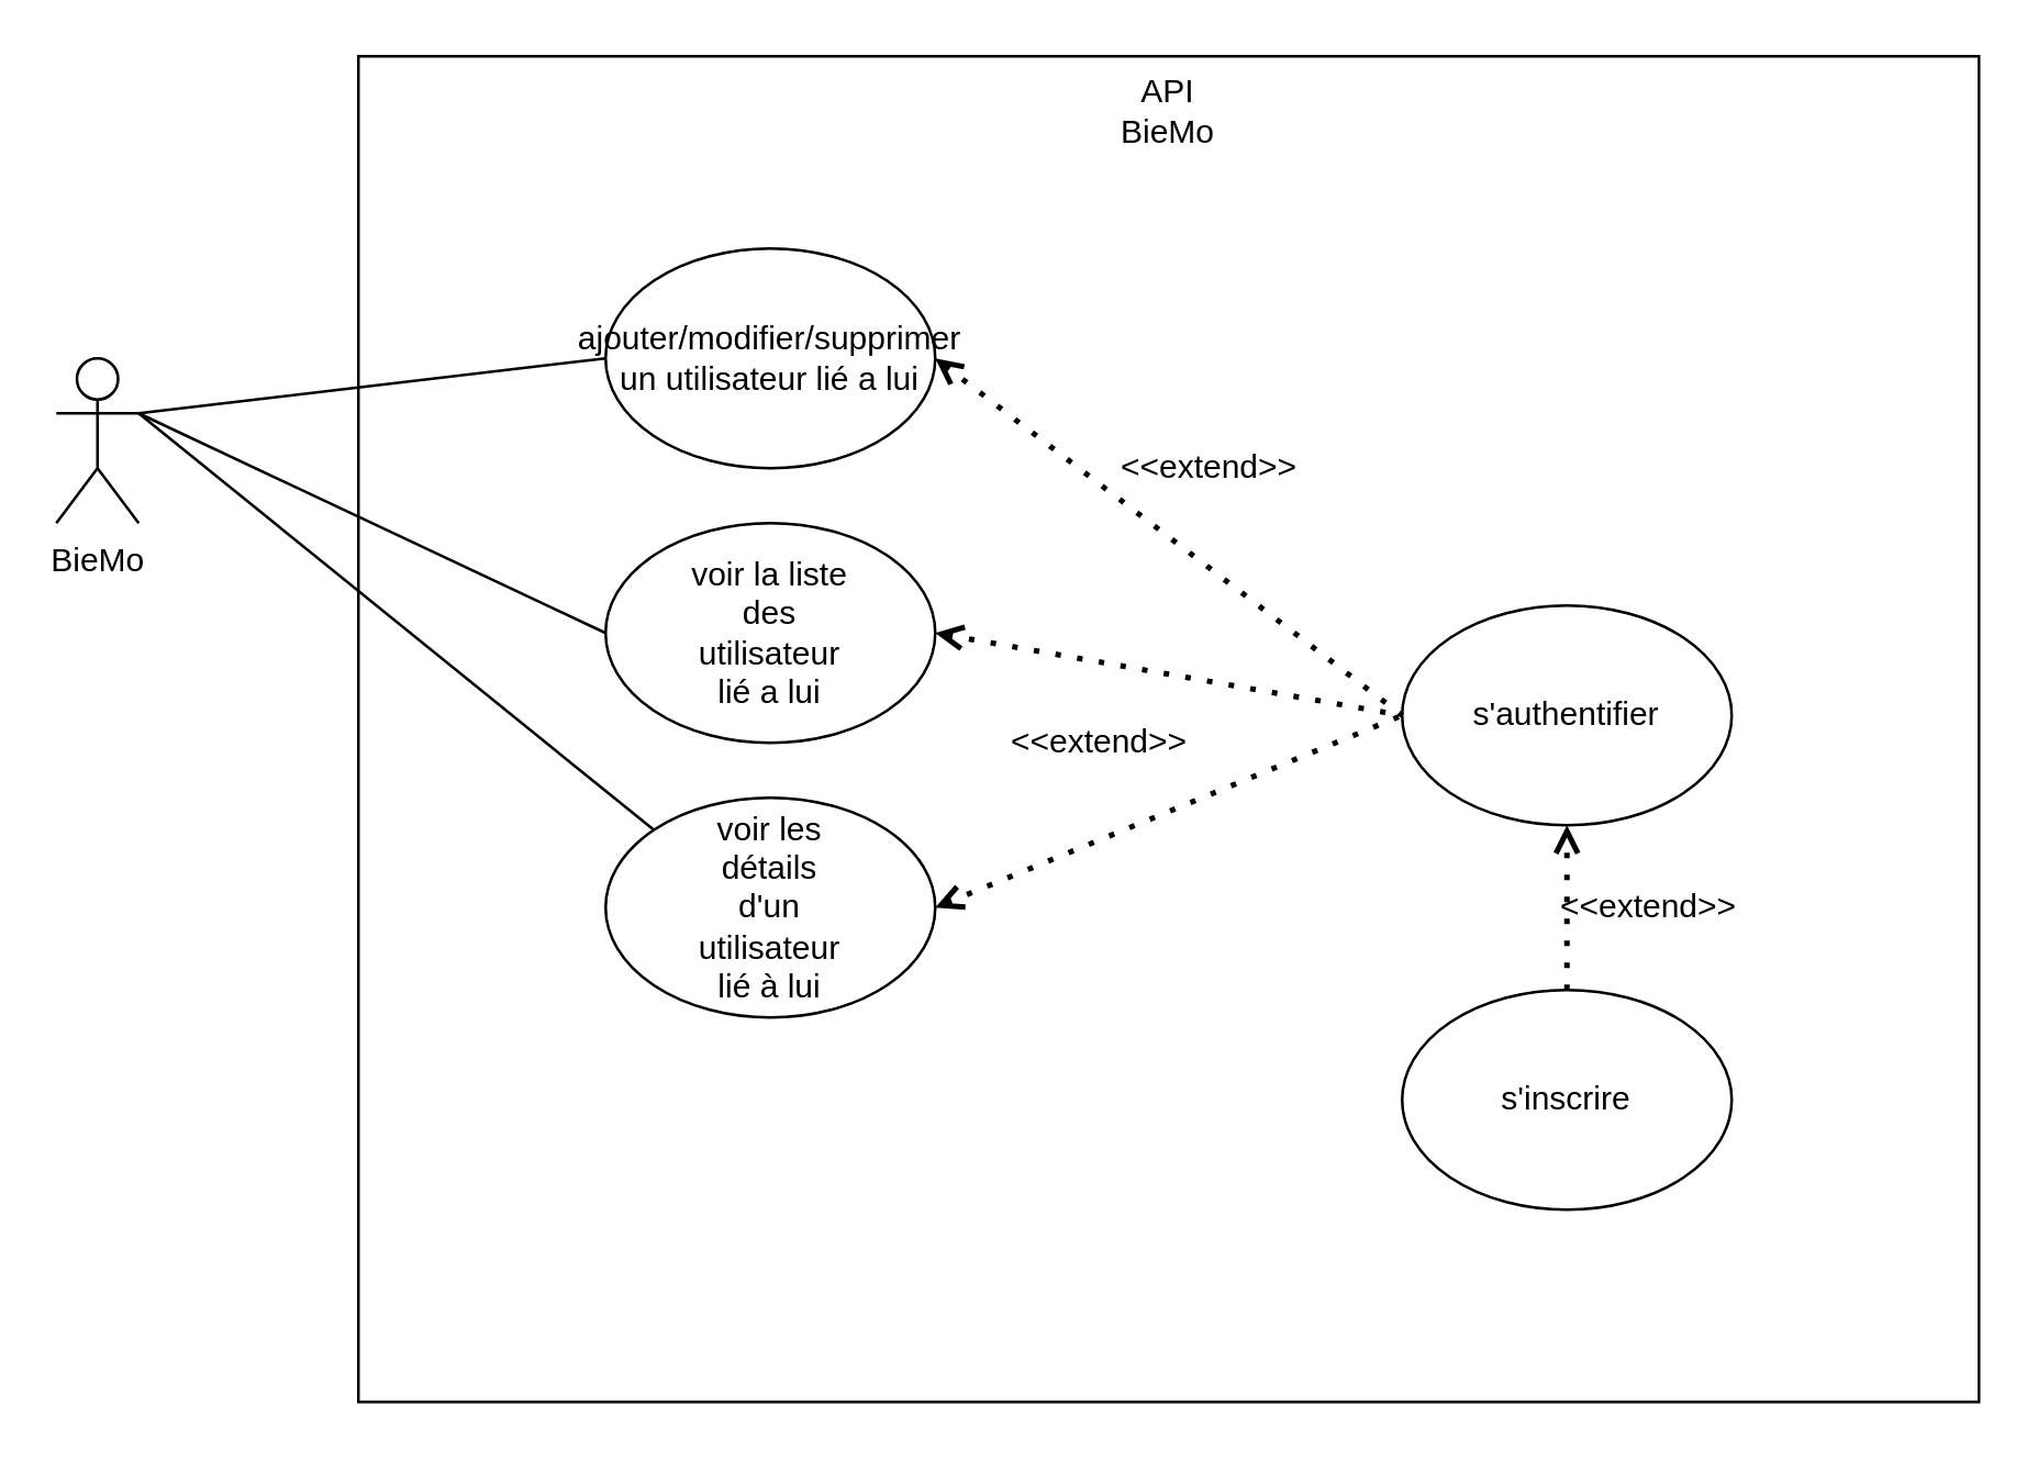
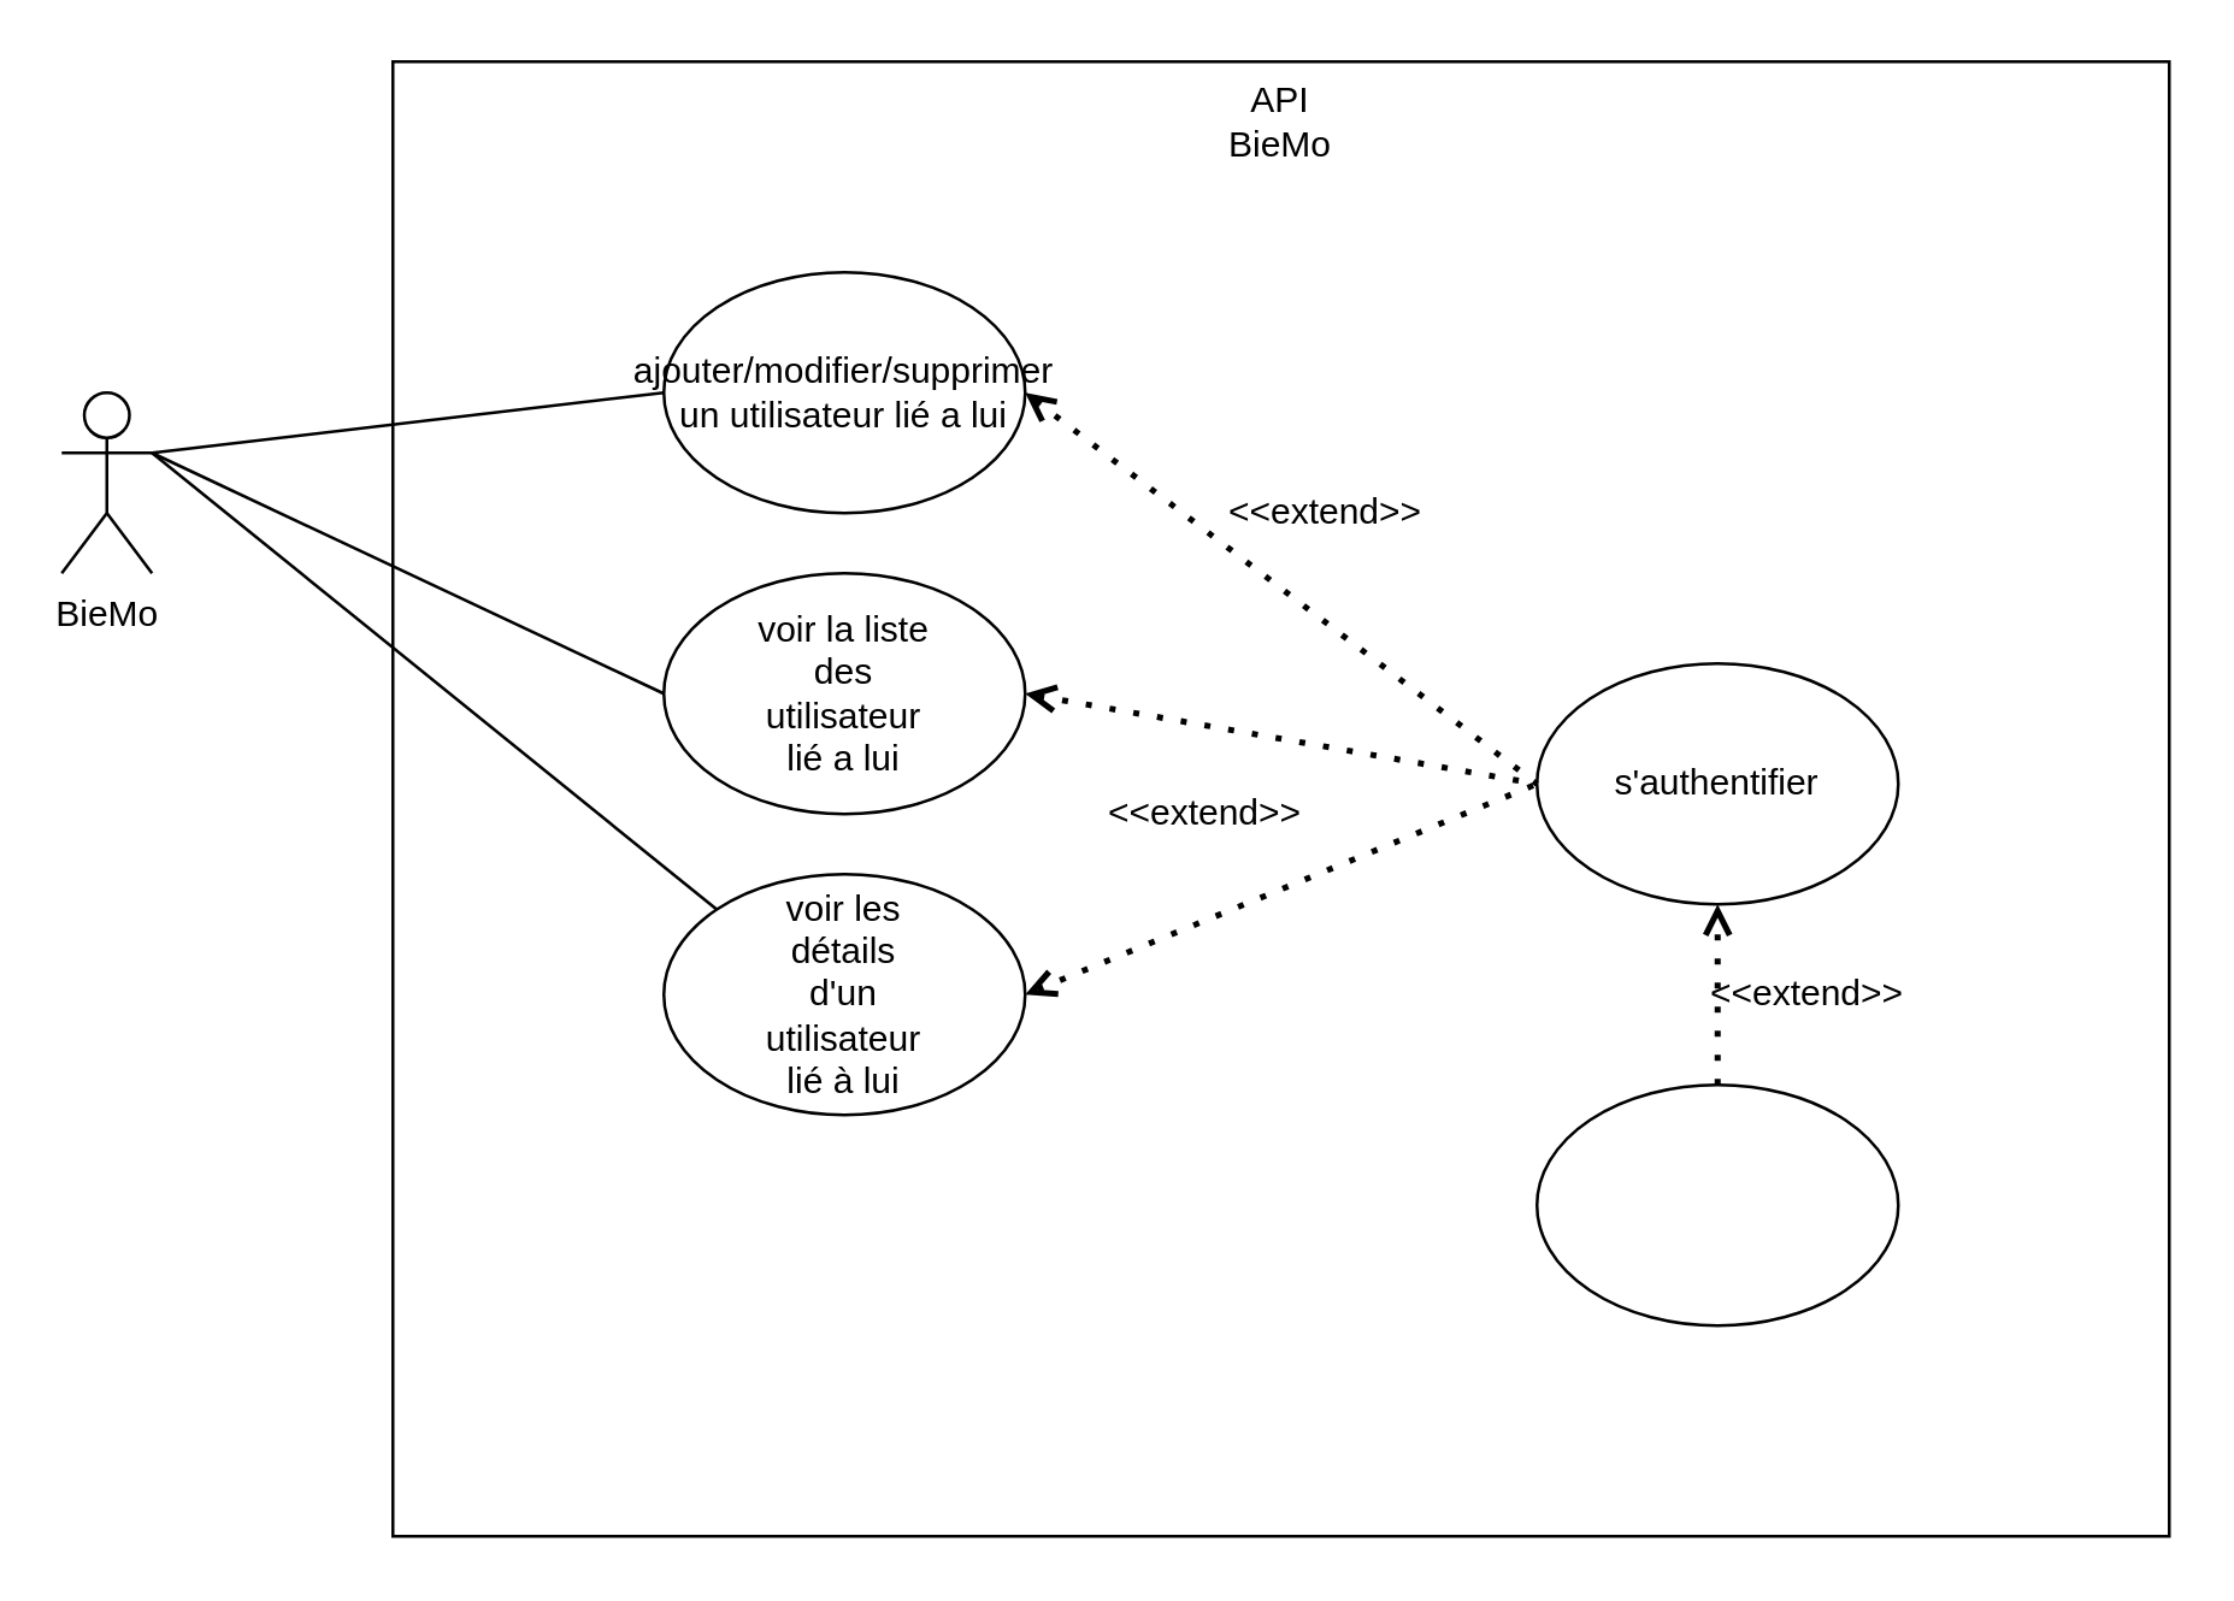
  <mxCell id="0" />
  <mxCell id="1" parent="0" />
  <mxCell id="2" value="" style="rounded=0;whiteSpace=wrap;html=1;" vertex="1" parent="1"><mxGeometry x="130" y="20" width="590" height="490" as="geometry" /></mxCell>
  <mxCell id="3" value="BieMo" style="shape=umlActor;verticalLabelPosition=bottom;verticalAlign=top;html=1;outlineConnect=0;" vertex="1" parent="1"><mxGeometry x="20" y="130" width="30" height="60" as="geometry" /></mxCell>
  <mxCell id="4" value="" style="ellipse;whiteSpace=wrap;html=1;" vertex="1" parent="1"><mxGeometry x="220" y="90" width="120" height="80" as="geometry" /></mxCell>
  <mxCell id="5" value="" style="ellipse;whiteSpace=wrap;html=1;" vertex="1" parent="1"><mxGeometry x="510" y="220" width="120" height="80" as="geometry" /></mxCell>
  <mxCell id="6" value="" style="ellipse;whiteSpace=wrap;html=1;" vertex="1" parent="1"><mxGeometry x="220" y="290" width="120" height="80" as="geometry" /></mxCell>
  <mxCell id="7" value="" style="endArrow=none;html=1;exitX=1;exitY=0.333;exitDx=0;exitDy=0;exitPerimeter=0;entryX=0;entryY=0;entryDx=0;entryDy=0;" edge="1" parent="1" source="3" target="6"><mxGeometry width="50" height="50" relative="1" as="geometry"><mxPoint x="280" y="400" as="sourcePoint" /><mxPoint x="330" y="350" as="targetPoint" /></mxGeometry></mxCell>
  <mxCell id="8" value="" style="endArrow=none;html=1;exitX=1;exitY=0.333;exitDx=0;exitDy=0;exitPerimeter=0;entryX=0;entryY=0.5;entryDx=0;entryDy=0;" edge="1" parent="1" source="3" target="4"><mxGeometry width="50" height="50" relative="1" as="geometry"><mxPoint x="280" y="400" as="sourcePoint" /><mxPoint x="330" y="350" as="targetPoint" /></mxGeometry></mxCell>
  <mxCell id="9" value="" style="ellipse;whiteSpace=wrap;html=1;" vertex="1" parent="1"><mxGeometry x="510" y="360" width="120" height="80" as="geometry" /></mxCell>
  <mxCell id="10" value="" style="endArrow=open;dashed=1;html=1;dashPattern=1 3;strokeWidth=2;endFill=0;entryX=0.5;entryY=1;entryDx=0;entryDy=0;exitX=0.5;exitY=0;exitDx=0;exitDy=0;" edge="1" parent="1" source="9" target="5"><mxGeometry width="50" height="50" relative="1" as="geometry"><mxPoint x="280" y="400" as="sourcePoint" /><mxPoint x="330" y="350" as="targetPoint" /></mxGeometry></mxCell>
  <mxCell id="11" value="" style="endArrow=none;dashed=1;html=1;dashPattern=1 3;strokeWidth=2;entryX=0;entryY=0.5;entryDx=0;entryDy=0;exitX=1;exitY=0.5;exitDx=0;exitDy=0;startArrow=open;startFill=0;" edge="1" parent="1" source="6" target="5"><mxGeometry width="50" height="50" relative="1" as="geometry"><mxPoint x="280" y="400" as="sourcePoint" /><mxPoint x="330" y="350" as="targetPoint" /></mxGeometry></mxCell>
  <mxCell id="12" value="" style="endArrow=none;dashed=1;html=1;dashPattern=1 3;strokeWidth=2;entryX=0;entryY=0.5;entryDx=0;entryDy=0;exitX=1;exitY=0.5;exitDx=0;exitDy=0;endFill=0;startArrow=open;startFill=0;" edge="1" parent="1" source="4" target="5"><mxGeometry width="50" height="50" relative="1" as="geometry"><mxPoint x="280" y="400" as="sourcePoint" /><mxPoint x="330" y="350" as="targetPoint" /></mxGeometry></mxCell>
  <mxCell id="13" value="ajouter/modifier/supprimer un utilisateur lié a lui" style="text;html=1;strokeColor=none;fillColor=none;align=center;verticalAlign=middle;whiteSpace=wrap;rounded=0;" vertex="1" parent="1"><mxGeometry x="250" y="120" width="60" height="20" as="geometry" /></mxCell>
  <mxCell id="14" value="voir les détails d'un utilisateur lié à lui" style="text;html=1;strokeColor=none;fillColor=none;align=center;verticalAlign=middle;whiteSpace=wrap;rounded=0;" vertex="1" parent="1"><mxGeometry x="255" y="320" width="50" height="20" as="geometry" /></mxCell>
  <mxCell id="15" value="s'authentifier" style="text;html=1;strokeColor=none;fillColor=none;align=center;verticalAlign=middle;whiteSpace=wrap;rounded=0;" vertex="1" parent="1"><mxGeometry x="550" y="250" width="40" height="20" as="geometry" /></mxCell>
- <mxCell id="16" value="s'inscrire" style="text;html=1;strokeColor=none;fillColor=none;align=center;verticalAlign=middle;whiteSpace=wrap;rounded=0;" vertex="1" parent="1"><mxGeometry x="550" y="390" width="40" height="20" as="geometry" /></mxCell>
  <mxCell id="17" value="&amp;lt;&amp;lt;extend&amp;gt;&amp;gt;" style="text;html=1;strokeColor=none;fillColor=none;align=center;verticalAlign=middle;whiteSpace=wrap;rounded=0;" vertex="1" parent="1"><mxGeometry x="580" y="320" width="40" height="20" as="geometry" /></mxCell>
  <mxCell id="18" value="&amp;lt;&amp;lt;extend&amp;gt;&amp;gt;" style="text;html=1;strokeColor=none;fillColor=none;align=center;verticalAlign=middle;whiteSpace=wrap;rounded=0;" vertex="1" parent="1"><mxGeometry x="420" y="160" width="40" height="20" as="geometry" /></mxCell>
  <mxCell id="19" value="&amp;lt;&amp;lt;extend&amp;gt;&amp;gt;" style="text;html=1;strokeColor=none;fillColor=none;align=center;verticalAlign=middle;whiteSpace=wrap;rounded=0;" vertex="1" parent="1"><mxGeometry x="380" y="260" width="40" height="20" as="geometry" /></mxCell>
  <mxCell id="20" value="API BieMo" style="text;html=1;strokeColor=none;fillColor=none;align=center;verticalAlign=middle;whiteSpace=wrap;rounded=0;" vertex="1" parent="1"><mxGeometry x="405" y="30" width="40" height="20" as="geometry" /></mxCell>
  <mxCell id="21" value="" style="ellipse;whiteSpace=wrap;html=1;" vertex="1" parent="1"><mxGeometry x="220" y="190" width="120" height="80" as="geometry" /></mxCell>
  <mxCell id="22" value="" style="endArrow=none;html=1;exitX=0;exitY=0.5;exitDx=0;exitDy=0;" edge="1" parent="1" source="21"><mxGeometry width="50" height="50" relative="1" as="geometry"><mxPoint x="620" y="290" as="sourcePoint" /><mxPoint x="50" y="150" as="targetPoint" /></mxGeometry></mxCell>
  <mxCell id="23" value="" style="endArrow=none;dashed=1;html=1;dashPattern=1 3;strokeWidth=2;entryX=0;entryY=0.5;entryDx=0;entryDy=0;exitX=1;exitY=0.5;exitDx=0;exitDy=0;endFill=0;startArrow=open;startFill=0;" edge="1" parent="1" source="21" target="5"><mxGeometry width="50" height="50" relative="1" as="geometry"><mxPoint x="350" y="140" as="sourcePoint" /><mxPoint x="520" y="270" as="targetPoint" /></mxGeometry></mxCell>
  <mxCell id="24" value="voir la liste des utilisateur lié a lui" style="text;html=1;strokeColor=none;fillColor=none;align=center;verticalAlign=middle;whiteSpace=wrap;rounded=0;" vertex="1" parent="1"><mxGeometry x="250" y="220" width="60" height="20" as="geometry" /></mxCell>
